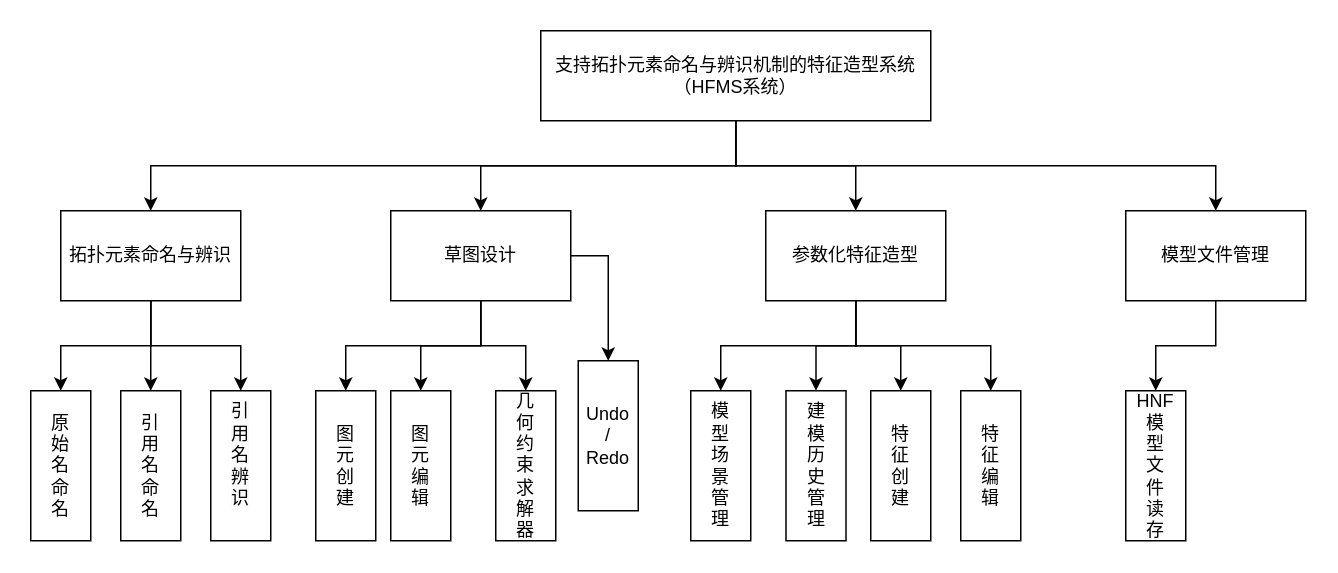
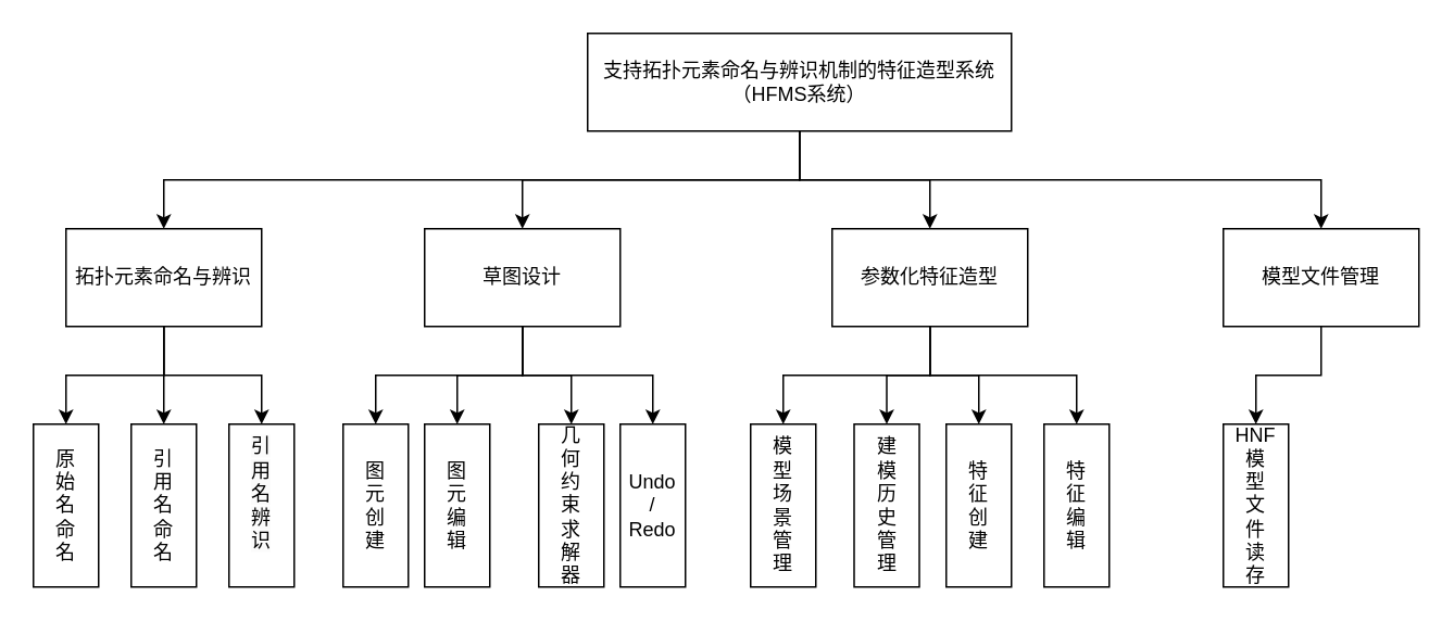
  <mxCell id="0" />
  <mxCell id="1" parent="0" />
  <mxCell id="2" style="edgeStyle=orthogonalEdgeStyle;rounded=0;orthogonalLoop=1;jettySize=auto;html=1;" edge="1" parent="1" source="6" target="15"><mxGeometry relative="1" as="geometry" /></mxCell>
  <mxCell id="3" style="edgeStyle=orthogonalEdgeStyle;rounded=0;orthogonalLoop=1;jettySize=auto;html=1;" edge="1" parent="1" source="6" target="20"><mxGeometry relative="1" as="geometry" /></mxCell>
  <mxCell id="4" style="edgeStyle=orthogonalEdgeStyle;rounded=0;orthogonalLoop=1;jettySize=auto;html=1;" edge="1" parent="1" source="6" target="22"><mxGeometry relative="1" as="geometry"><Array as="points"><mxPoint x="490" y="110" /><mxPoint x="810" y="110" /></Array></mxGeometry></mxCell>
  <mxCell id="5" style="edgeStyle=orthogonalEdgeStyle;rounded=0;orthogonalLoop=1;jettySize=auto;html=1;entryX=0.5;entryY=0;entryDx=0;entryDy=0;" edge="1" parent="1" source="6" target="10"><mxGeometry relative="1" as="geometry"><Array as="points"><mxPoint x="490" y="110" /><mxPoint x="100" y="110" /></Array></mxGeometry></mxCell>
  <mxCell id="6" value="&lt;p class=&quot;MsoNormal&quot;&gt;支持拓扑元素命名与辨识机制的特征造型系统（HFMS系统）&lt;/p&gt;" style="rounded=0;whiteSpace=wrap;html=1;" vertex="1" parent="1"><mxGeometry x="360" y="20" width="260" height="60" as="geometry" /></mxCell>
  <mxCell id="7" style="edgeStyle=orthogonalEdgeStyle;rounded=0;orthogonalLoop=1;jettySize=auto;html=1;entryX=0.5;entryY=0;entryDx=0;entryDy=0;" edge="1" parent="1" source="10" target="30"><mxGeometry relative="1" as="geometry" /></mxCell>
  <mxCell id="8" style="edgeStyle=orthogonalEdgeStyle;rounded=0;orthogonalLoop=1;jettySize=auto;html=1;entryX=0.5;entryY=0;entryDx=0;entryDy=0;" edge="1" parent="1" source="10" target="23"><mxGeometry relative="1" as="geometry" /></mxCell>
  <mxCell id="9" style="edgeStyle=orthogonalEdgeStyle;rounded=0;orthogonalLoop=1;jettySize=auto;html=1;entryX=0.5;entryY=0;entryDx=0;entryDy=0;" edge="1" parent="1" source="10" target="29"><mxGeometry relative="1" as="geometry"><Array as="points"><mxPoint x="100" y="230" /><mxPoint x="40" y="230" /></Array></mxGeometry></mxCell>
  <mxCell id="10" value="拓扑元素命名与辨识" style="rounded=0;whiteSpace=wrap;html=1;" vertex="1" parent="1"><mxGeometry x="40" y="140" width="120" height="60" as="geometry" /></mxCell>
  <mxCell id="11" style="edgeStyle=orthogonalEdgeStyle;rounded=0;orthogonalLoop=1;jettySize=auto;html=1;" edge="1" parent="1" source="15" target="31"><mxGeometry relative="1" as="geometry" /></mxCell>
  <mxCell id="12" style="edgeStyle=orthogonalEdgeStyle;rounded=0;orthogonalLoop=1;jettySize=auto;html=1;" edge="1" parent="1" source="15" target="33"><mxGeometry relative="1" as="geometry" /></mxCell>
  <mxCell id="13" style="edgeStyle=orthogonalEdgeStyle;rounded=0;orthogonalLoop=1;jettySize=auto;html=1;" edge="1" parent="1" source="15" target="34"><mxGeometry relative="1" as="geometry" /></mxCell>
  <mxCell id="14" style="edgeStyle=orthogonalEdgeStyle;rounded=0;orthogonalLoop=1;jettySize=auto;html=1;" edge="1" parent="1" source="15" target="32"><mxGeometry relative="1" as="geometry"><Array as="points"><mxPoint x="320" y="230" /><mxPoint x="230" y="230" /></Array></mxGeometry></mxCell>
  <mxCell id="15" value="草图设计" style="rounded=0;whiteSpace=wrap;html=1;" vertex="1" parent="1"><mxGeometry x="260" y="140" width="120" height="60" as="geometry" /></mxCell>
  <mxCell id="16" style="edgeStyle=orthogonalEdgeStyle;rounded=0;orthogonalLoop=1;jettySize=auto;html=1;entryX=0.5;entryY=0;entryDx=0;entryDy=0;" edge="1" parent="1" source="20" target="28"><mxGeometry relative="1" as="geometry" /></mxCell>
  <mxCell id="17" style="edgeStyle=orthogonalEdgeStyle;rounded=0;orthogonalLoop=1;jettySize=auto;html=1;entryX=0.5;entryY=0;entryDx=0;entryDy=0;" edge="1" parent="1" source="20" target="26"><mxGeometry relative="1" as="geometry" /></mxCell>
  <mxCell id="18" style="edgeStyle=orthogonalEdgeStyle;rounded=0;orthogonalLoop=1;jettySize=auto;html=1;" edge="1" parent="1" source="20" target="25"><mxGeometry relative="1" as="geometry"><Array as="points"><mxPoint x="570" y="230" /><mxPoint x="480" y="230" /></Array></mxGeometry></mxCell>
  <mxCell id="19" style="edgeStyle=orthogonalEdgeStyle;rounded=0;orthogonalLoop=1;jettySize=auto;html=1;" edge="1" parent="1" source="20" target="27"><mxGeometry relative="1" as="geometry"><Array as="points"><mxPoint x="570" y="230" /><mxPoint x="660" y="230" /></Array></mxGeometry></mxCell>
  <mxCell id="20" value="参数化特征造型" style="rounded=0;whiteSpace=wrap;html=1;" vertex="1" parent="1"><mxGeometry x="510" y="140" width="120" height="60" as="geometry" /></mxCell>
  <mxCell id="21" style="edgeStyle=orthogonalEdgeStyle;rounded=0;orthogonalLoop=1;jettySize=auto;html=1;" edge="1" parent="1" source="22" target="24"><mxGeometry relative="1" as="geometry" /></mxCell>
  <mxCell id="22" value="模型文件管理" style="rounded=0;whiteSpace=wrap;html=1;" vertex="1" parent="1"><mxGeometry x="750" y="140" width="120" height="60" as="geometry" /></mxCell>
  <mxCell id="23" value="&#10;&lt;span style=&quot;color: rgb(0, 0, 0); font-family: Helvetica; font-size: 12px; font-style: normal; font-variant-ligatures: normal; font-variant-caps: normal; font-weight: 400; letter-spacing: normal; orphans: 2; text-align: center; text-indent: 0px; text-transform: none; widows: 2; word-spacing: 0px; -webkit-text-stroke-width: 0px; background-color: rgb(251, 251, 251); text-decoration-thickness: initial; text-decoration-style: initial; text-decoration-color: initial; float: none; display: inline !important;&quot;&gt;引&lt;/span&gt;&lt;br style=&quot;border-color: var(--border-color); color: rgb(0, 0, 0); font-family: Helvetica; font-size: 12px; font-style: normal; font-variant-ligatures: normal; font-variant-caps: normal; font-weight: 400; letter-spacing: normal; orphans: 2; text-align: center; text-indent: 0px; text-transform: none; widows: 2; word-spacing: 0px; -webkit-text-stroke-width: 0px; background-color: rgb(251, 251, 251); text-decoration-thickness: initial; text-decoration-style: initial; text-decoration-color: initial;&quot;&gt;&lt;span style=&quot;color: rgb(0, 0, 0); font-family: Helvetica; font-size: 12px; font-style: normal; font-variant-ligatures: normal; font-variant-caps: normal; font-weight: 400; letter-spacing: normal; orphans: 2; text-align: center; text-indent: 0px; text-transform: none; widows: 2; word-spacing: 0px; -webkit-text-stroke-width: 0px; background-color: rgb(251, 251, 251); text-decoration-thickness: initial; text-decoration-style: initial; text-decoration-color: initial; float: none; display: inline !important;&quot;&gt;用&lt;/span&gt;&lt;br style=&quot;border-color: var(--border-color); color: rgb(0, 0, 0); font-family: Helvetica; font-size: 12px; font-style: normal; font-variant-ligatures: normal; font-variant-caps: normal; font-weight: 400; letter-spacing: normal; orphans: 2; text-align: center; text-indent: 0px; text-transform: none; widows: 2; word-spacing: 0px; -webkit-text-stroke-width: 0px; background-color: rgb(251, 251, 251); text-decoration-thickness: initial; text-decoration-style: initial; text-decoration-color: initial;&quot;&gt;&lt;span style=&quot;color: rgb(0, 0, 0); font-family: Helvetica; font-size: 12px; font-style: normal; font-variant-ligatures: normal; font-variant-caps: normal; font-weight: 400; letter-spacing: normal; orphans: 2; text-align: center; text-indent: 0px; text-transform: none; widows: 2; word-spacing: 0px; -webkit-text-stroke-width: 0px; background-color: rgb(251, 251, 251); text-decoration-thickness: initial; text-decoration-style: initial; text-decoration-color: initial; float: none; display: inline !important;&quot;&gt;名&lt;/span&gt;&lt;br style=&quot;border-color: var(--border-color); color: rgb(0, 0, 0); font-family: Helvetica; font-size: 12px; font-style: normal; font-variant-ligatures: normal; font-variant-caps: normal; font-weight: 400; letter-spacing: normal; orphans: 2; text-align: center; text-indent: 0px; text-transform: none; widows: 2; word-spacing: 0px; -webkit-text-stroke-width: 0px; background-color: rgb(251, 251, 251); text-decoration-thickness: initial; text-decoration-style: initial; text-decoration-color: initial;&quot;&gt;&lt;span style=&quot;color: rgb(0, 0, 0); font-family: Helvetica; font-size: 12px; font-style: normal; font-variant-ligatures: normal; font-variant-caps: normal; font-weight: 400; letter-spacing: normal; orphans: 2; text-align: center; text-indent: 0px; text-transform: none; widows: 2; word-spacing: 0px; -webkit-text-stroke-width: 0px; background-color: rgb(251, 251, 251); text-decoration-thickness: initial; text-decoration-style: initial; text-decoration-color: initial; float: none; display: inline !important;&quot;&gt;辨&lt;/span&gt;&lt;br style=&quot;border-color: var(--border-color); color: rgb(0, 0, 0); font-family: Helvetica; font-size: 12px; font-style: normal; font-variant-ligatures: normal; font-variant-caps: normal; font-weight: 400; letter-spacing: normal; orphans: 2; text-align: center; text-indent: 0px; text-transform: none; widows: 2; word-spacing: 0px; -webkit-text-stroke-width: 0px; background-color: rgb(251, 251, 251); text-decoration-thickness: initial; text-decoration-style: initial; text-decoration-color: initial;&quot;&gt;&lt;span style=&quot;color: rgb(0, 0, 0); font-family: Helvetica; font-size: 12px; font-style: normal; font-variant-ligatures: normal; font-variant-caps: normal; font-weight: 400; letter-spacing: normal; orphans: 2; text-align: center; text-indent: 0px; text-transform: none; widows: 2; word-spacing: 0px; -webkit-text-stroke-width: 0px; background-color: rgb(251, 251, 251); text-decoration-thickness: initial; text-decoration-style: initial; text-decoration-color: initial; float: none; display: inline !important;&quot;&gt;识&lt;/span&gt;&#10;&#10;" style="rounded=0;whiteSpace=wrap;html=1;" vertex="1" parent="1"><mxGeometry x="140" y="260" width="40" height="100" as="geometry" /></mxCell>
  <mxCell id="24" value="HNF&lt;br&gt;模&lt;br&gt;型&lt;br&gt;文&lt;br&gt;件&lt;br&gt;读&lt;br&gt;存" style="rounded=0;whiteSpace=wrap;html=1;" vertex="1" parent="1"><mxGeometry x="750" y="260" width="40" height="100" as="geometry" /></mxCell>
  <mxCell id="25" value="模&lt;br&gt;型&lt;br&gt;场&lt;br&gt;景&lt;br&gt;管&lt;br&gt;理" style="rounded=0;whiteSpace=wrap;html=1;" vertex="1" parent="1"><mxGeometry x="460" y="260" width="40" height="100" as="geometry" /></mxCell>
  <mxCell id="26" value="特&lt;br&gt;征&lt;br&gt;创&lt;br&gt;建" style="rounded=0;whiteSpace=wrap;html=1;" vertex="1" parent="1"><mxGeometry x="580" y="260" width="40" height="100" as="geometry" /></mxCell>
  <mxCell id="27" value="特&lt;br&gt;征&lt;br&gt;编&lt;br&gt;辑" style="rounded=0;whiteSpace=wrap;html=1;" vertex="1" parent="1"><mxGeometry x="640" y="260" width="40" height="100" as="geometry" /></mxCell>
  <mxCell id="28" value="建&lt;br&gt;模&lt;br&gt;历&lt;br&gt;史&lt;br&gt;管&lt;br&gt;理" style="rounded=0;whiteSpace=wrap;html=1;" vertex="1" parent="1"><mxGeometry x="523.5" y="260" width="40" height="100" as="geometry" /></mxCell>
  <mxCell id="29" value="原&lt;br style=&quot;border-color: var(--border-color);&quot;&gt;始&lt;br style=&quot;border-color: var(--border-color);&quot;&gt;名&lt;br style=&quot;border-color: var(--border-color);&quot;&gt;命&lt;br style=&quot;border-color: var(--border-color);&quot;&gt;名" style="rounded=0;whiteSpace=wrap;html=1;" vertex="1" parent="1"><mxGeometry x="20" y="260" width="40" height="100" as="geometry" /></mxCell>
  <mxCell id="30" value="引&lt;br style=&quot;border-color: var(--border-color);&quot;&gt;用&lt;br style=&quot;border-color: var(--border-color);&quot;&gt;名&lt;br style=&quot;border-color: var(--border-color);&quot;&gt;命&lt;br style=&quot;border-color: var(--border-color);&quot;&gt;名" style="rounded=0;whiteSpace=wrap;html=1;" vertex="1" parent="1"><mxGeometry x="80" y="260" width="40" height="100" as="geometry" /></mxCell>
  <mxCell id="31" value="几&lt;br&gt;何&lt;br&gt;约&lt;br&gt;束&lt;br&gt;求&lt;br&gt;解&lt;br&gt;器" style="rounded=0;whiteSpace=wrap;html=1;" vertex="1" parent="1"><mxGeometry x="330" y="260" width="40" height="100" as="geometry" /></mxCell>
  <mxCell id="32" value="图&lt;br style=&quot;border-color: var(--border-color);&quot;&gt;元&lt;br style=&quot;border-color: var(--border-color);&quot;&gt;创&lt;br style=&quot;border-color: var(--border-color);&quot;&gt;建" style="rounded=0;whiteSpace=wrap;html=1;" vertex="1" parent="1"><mxGeometry x="210" y="260" width="40" height="100" as="geometry" /></mxCell>
  <mxCell id="33" value="图&lt;br style=&quot;border-color: var(--border-color);&quot;&gt;元&lt;br style=&quot;border-color: var(--border-color);&quot;&gt;编&lt;br style=&quot;border-color: var(--border-color);&quot;&gt;辑" style="rounded=0;whiteSpace=wrap;html=1;" vertex="1" parent="1"><mxGeometry x="260" y="260" width="40" height="100" as="geometry" /></mxCell>
- <mxCell id="34" value="Undo&lt;br style=&quot;border-color: var(--border-color);&quot;&gt;/&lt;br style=&quot;border-color: var(--border-color);&quot;&gt;Redo" style="rounded=0;whiteSpace=wrap;html=1;" vertex="1" parent="1"><mxGeometry x="385" y="240" width="40" height="100" as="geometry" /></mxCell>
+ <mxCell id="34" value="Undo&lt;br style=&quot;border-color: var(--border-color);&quot;&gt;/&lt;br style=&quot;border-color: var(--border-color);&quot;&gt;Redo" style="rounded=0;whiteSpace=wrap;html=1;" vertex="1" parent="1"><mxGeometry x="380" y="260" width="40" height="100" as="geometry" /></mxCell>
